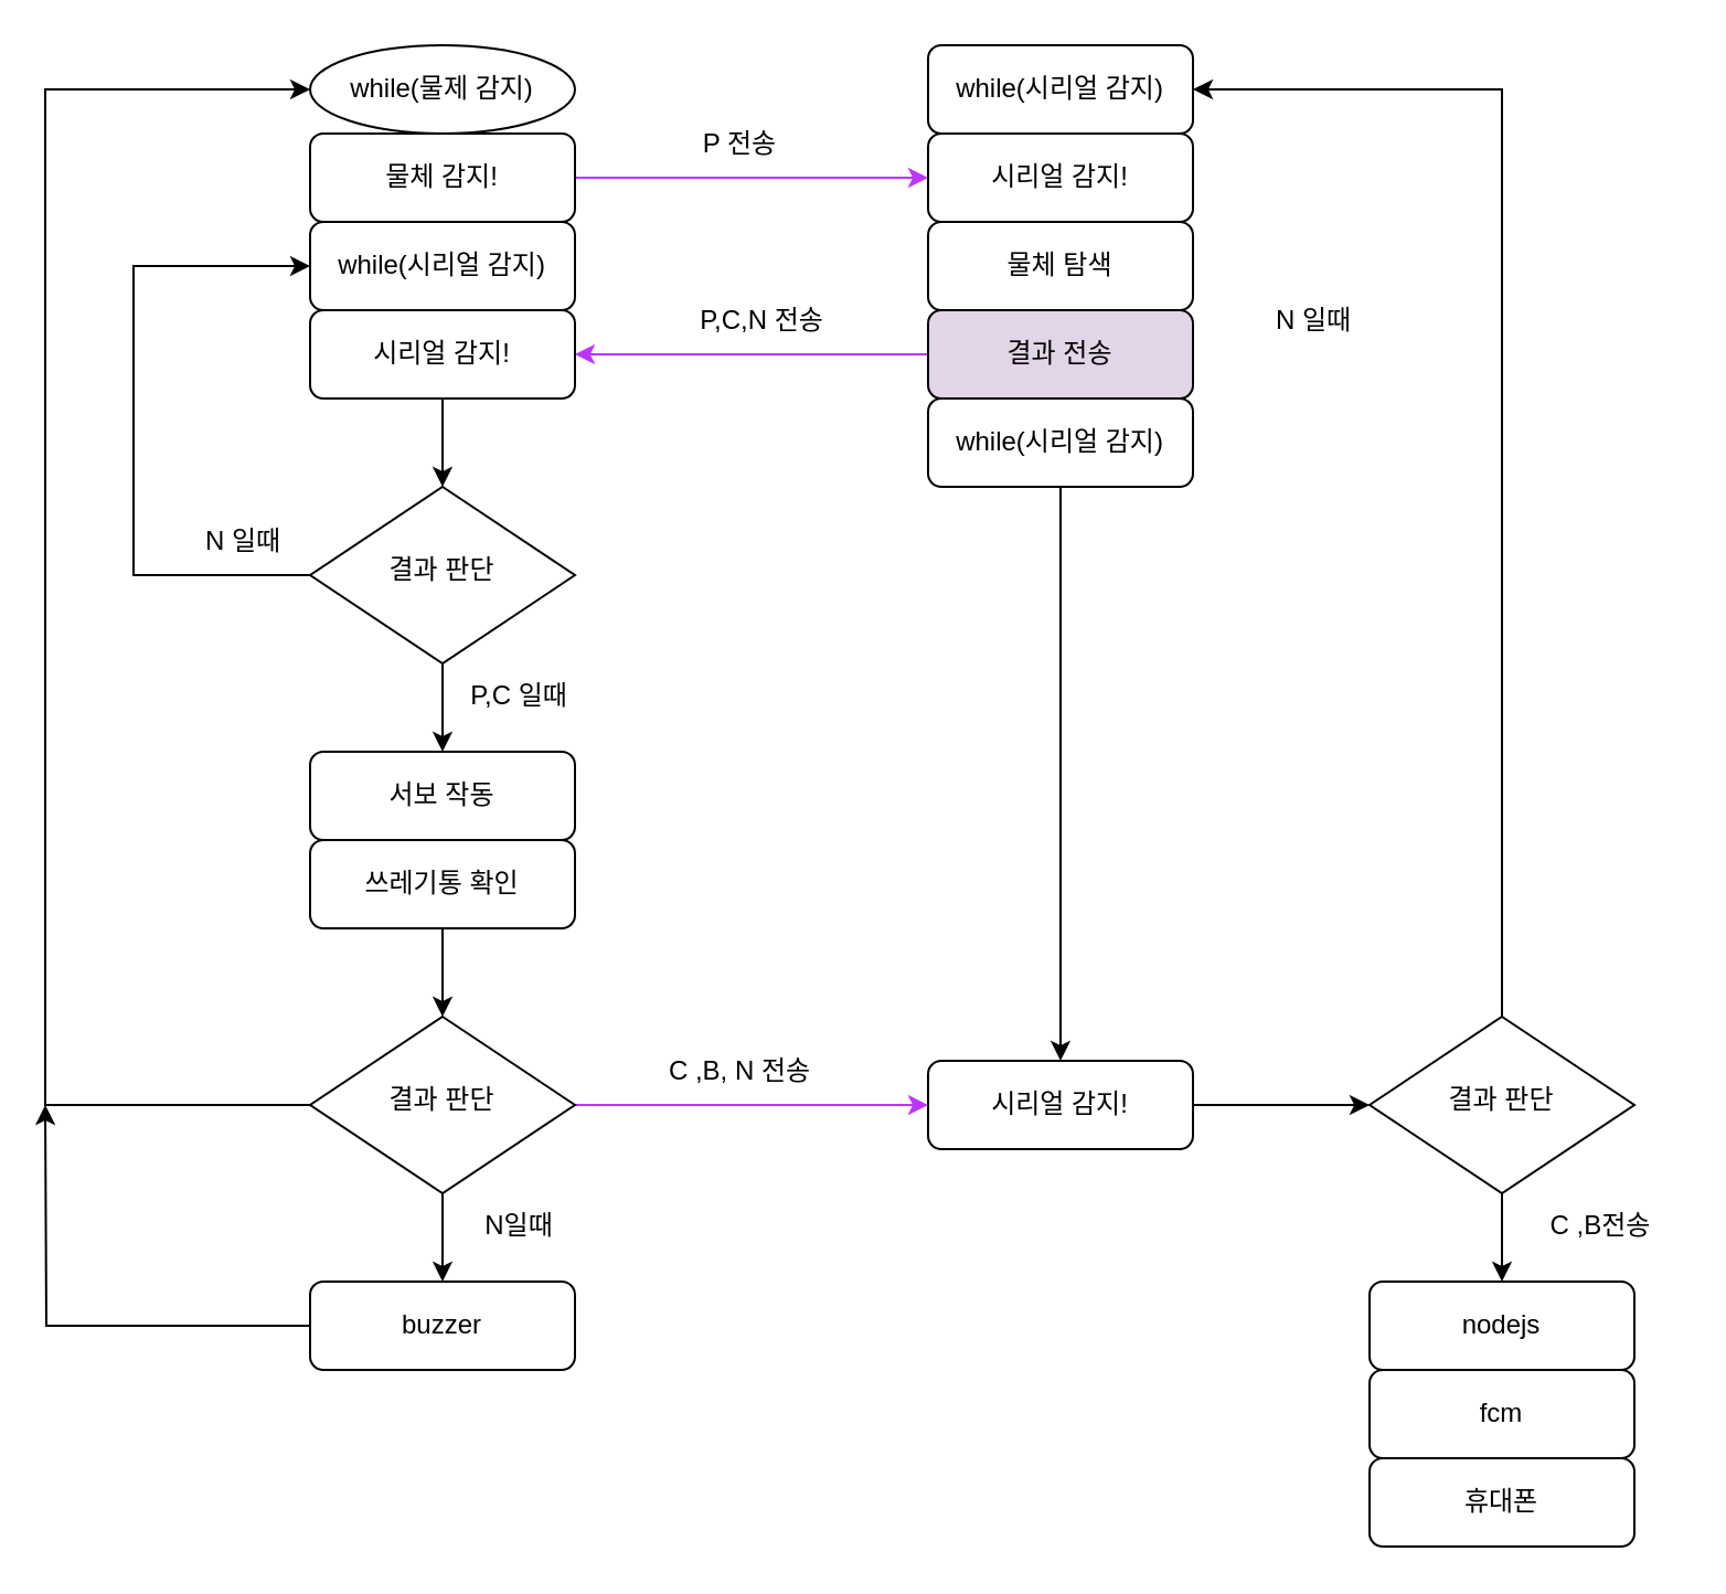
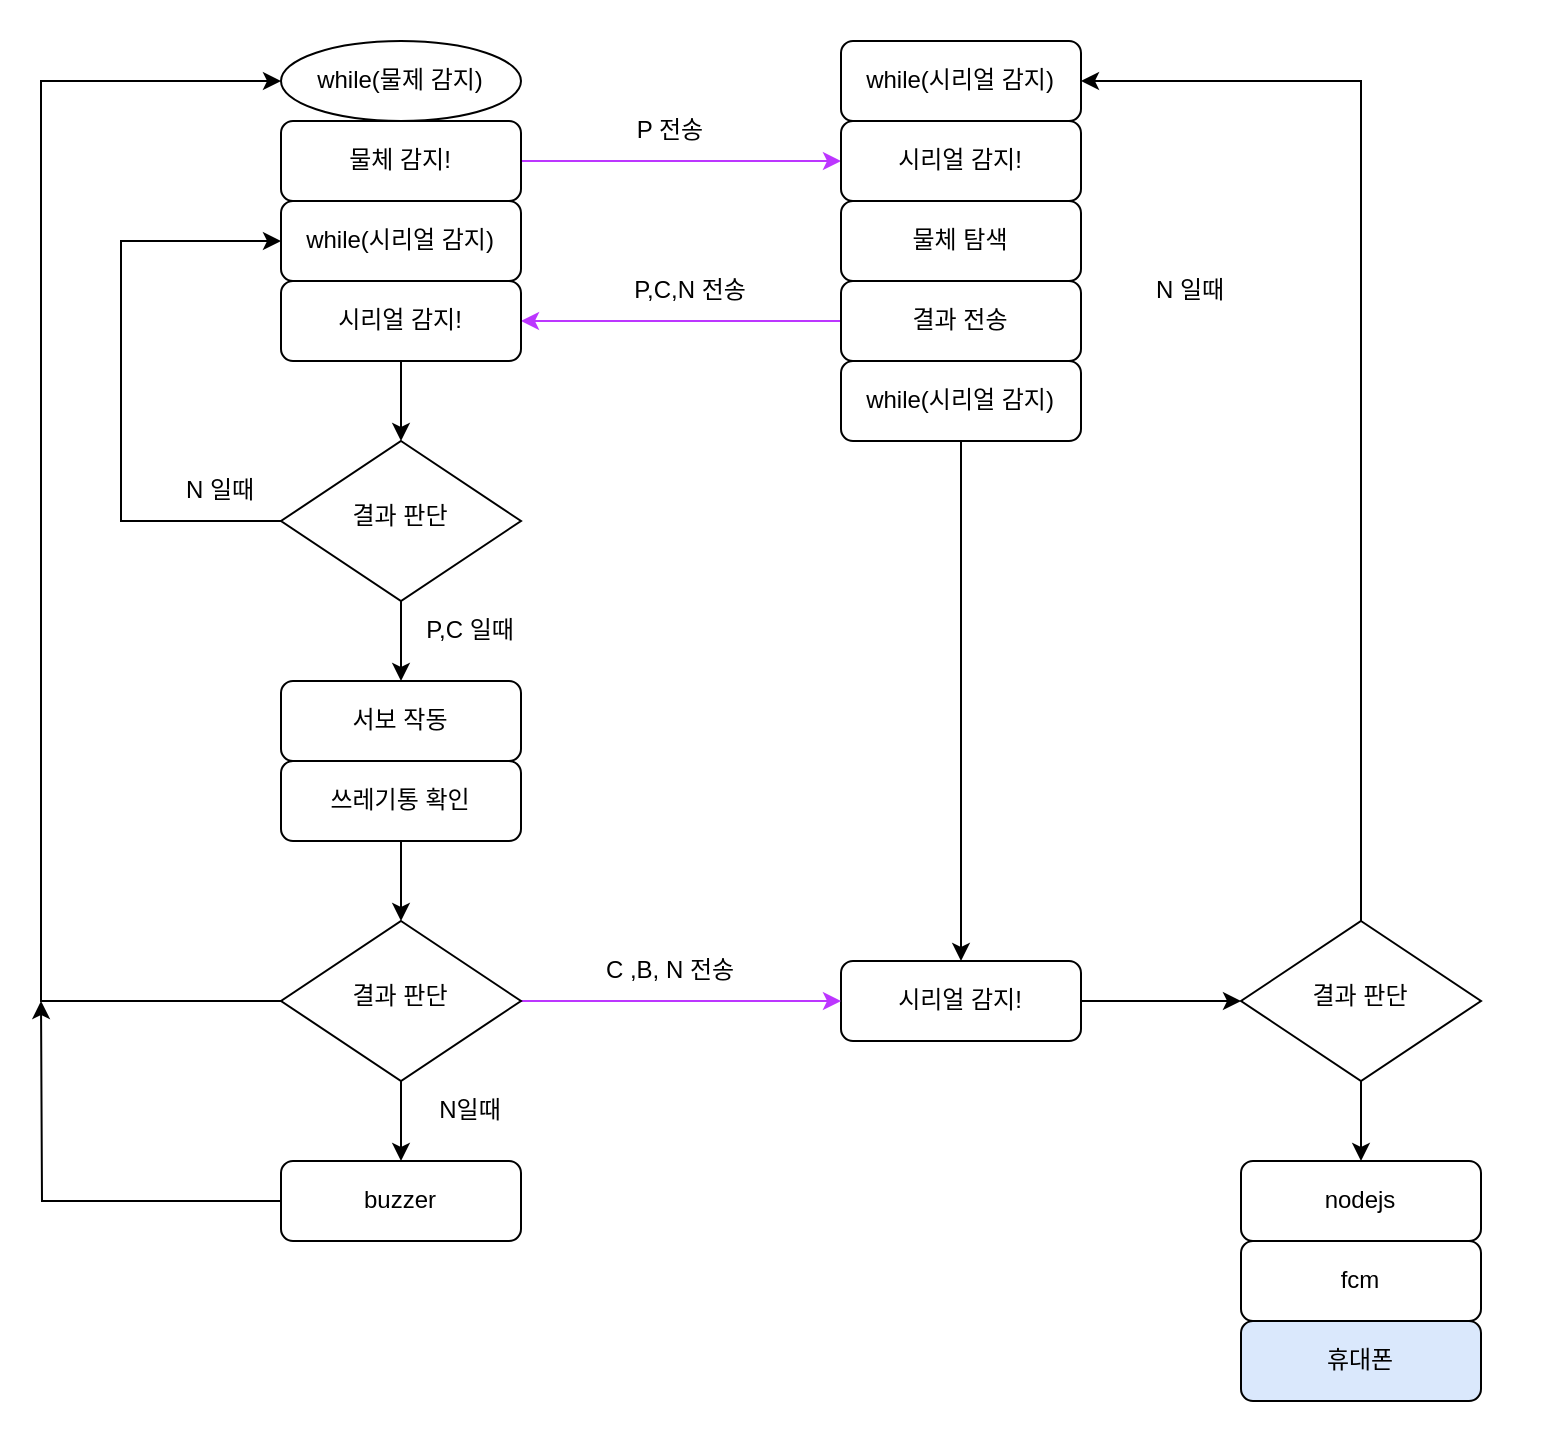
  <mxCell id="0" />
  <mxCell id="1" parent="0" />
  <mxCell id="2" style="edgeStyle=orthogonalEdgeStyle;rounded=0;orthogonalLoop=1;jettySize=auto;html=1;entryX=1;entryY=0.5;entryDx=0;entryDy=0;exitX=0;exitY=0.5;exitDx=0;exitDy=0;strokeColor=#BC36FF;labelBackgroundColor=default;fontColor=default;" edge="1" parent="1" source="18" target="16"><mxGeometry relative="1" as="geometry"><mxPoint x="415" y="220" as="sourcePoint" /><Array as="points" /></mxGeometry></mxCell>
  <mxCell id="3" value="while(시리얼 감지)" style="rounded=1;whiteSpace=wrap;html=1;fontSize=12;glass=0;strokeWidth=1;shadow=0;" parent="1" vertex="1"><mxGeometry x="140" y="100" width="120" height="40" as="geometry" /></mxCell>
  <mxCell id="4" value="while(시리얼 감지)" style="rounded=1;whiteSpace=wrap;html=1;fontSize=12;glass=0;strokeWidth=1;shadow=0;" vertex="1" parent="1"><mxGeometry x="420" y="20" width="120" height="40" as="geometry" /></mxCell>
  <mxCell id="5" value="while(물제 감지)" style="ellipse;whiteSpace=wrap;html=1;fontSize=12;glass=0;strokeWidth=1;shadow=0;" vertex="1" parent="1"><mxGeometry x="140" y="20" width="120" height="40" as="geometry" /></mxCell>
  <mxCell id="6" value="물체 탐색" style="rounded=1;whiteSpace=wrap;html=1;fontSize=12;glass=0;strokeWidth=1;shadow=0;" vertex="1" parent="1"><mxGeometry x="420" y="100" width="120" height="40" as="geometry" /></mxCell>
  <mxCell id="7" value="서보 작동" style="rounded=1;whiteSpace=wrap;html=1;fontSize=12;glass=0;strokeWidth=1;shadow=0;" vertex="1" parent="1"><mxGeometry x="140" y="340" width="120" height="40" as="geometry" /></mxCell>
  <mxCell id="8" style="edgeStyle=orthogonalEdgeStyle;rounded=0;orthogonalLoop=1;jettySize=auto;html=1;entryX=0;entryY=0.5;entryDx=0;entryDy=0;" edge="1" parent="1" source="10" target="3"><mxGeometry relative="1" as="geometry"><Array as="points"><mxPoint x="60" y="260" /><mxPoint x="60" y="120" /></Array></mxGeometry></mxCell>
  <mxCell id="9" style="edgeStyle=orthogonalEdgeStyle;rounded=0;orthogonalLoop=1;jettySize=auto;html=1;entryX=0.5;entryY=0;entryDx=0;entryDy=0;" edge="1" parent="1" source="10" target="7"><mxGeometry relative="1" as="geometry" /></mxCell>
  <mxCell id="10" value="결과 판단" style="rhombus;whiteSpace=wrap;html=1;shadow=0;fontFamily=Helvetica;fontSize=12;align=center;strokeWidth=1;spacing=6;spacingTop=-4;" vertex="1" parent="1"><mxGeometry x="140" y="220" width="120" height="80" as="geometry" /></mxCell>
  <mxCell id="11" value="nodejs" style="rounded=1;whiteSpace=wrap;html=1;fontSize=12;glass=0;strokeWidth=1;shadow=0;" vertex="1" parent="1"><mxGeometry x="620" y="580" width="120" height="40" as="geometry" /></mxCell>
  <mxCell id="12" style="edgeStyle=orthogonalEdgeStyle;rounded=0;orthogonalLoop=1;jettySize=auto;html=1;strokeColor=#BC36FF;labelBackgroundColor=default;fontColor=default;" edge="1" parent="1" source="13"><mxGeometry relative="1" as="geometry"><mxPoint x="420" y="80" as="targetPoint" /></mxGeometry></mxCell>
  <mxCell id="13" value="물체 감지!" style="rounded=1;whiteSpace=wrap;html=1;fontSize=12;glass=0;strokeWidth=1;shadow=0;" vertex="1" parent="1"><mxGeometry x="140" y="60" width="120" height="40" as="geometry" /></mxCell>
  <mxCell id="14" value="시리얼 감지!" style="rounded=1;whiteSpace=wrap;html=1;fontSize=12;glass=0;strokeWidth=1;shadow=0;" vertex="1" parent="1"><mxGeometry x="420" y="60" width="120" height="40" as="geometry" /></mxCell>
  <mxCell id="15" style="edgeStyle=orthogonalEdgeStyle;rounded=0;orthogonalLoop=1;jettySize=auto;html=1;entryX=0.5;entryY=0;entryDx=0;entryDy=0;" edge="1" parent="1" source="16" target="10"><mxGeometry relative="1" as="geometry" /></mxCell>
  <mxCell id="16" value="시리얼 감지!" style="rounded=1;whiteSpace=wrap;html=1;fontSize=12;glass=0;strokeWidth=1;shadow=0;" vertex="1" parent="1"><mxGeometry x="140" y="140" width="120" height="40" as="geometry" /></mxCell>
  <mxCell id="17" value="P,C,N 전송" style="text;html=1;strokeColor=none;fillColor=none;align=center;verticalAlign=middle;whiteSpace=wrap;rounded=0;" vertex="1" parent="1"><mxGeometry x="310" y="130" width="70" height="30" as="geometry" /></mxCell>
- <mxCell id="18" value="결과 전송" style="rounded=1;whiteSpace=wrap;html=1;fontSize=12;glass=0;strokeWidth=1;shadow=0;fillColor=#e1d5e7;" vertex="1" parent="1"><mxGeometry x="420" y="140" width="120" height="40" as="geometry" /></mxCell>
+ <mxCell id="18" value="결과 전송" style="rounded=1;whiteSpace=wrap;html=1;fontSize=12;glass=0;strokeWidth=1;shadow=0;" vertex="1" parent="1"><mxGeometry x="420" y="140" width="120" height="40" as="geometry" /></mxCell>
  <mxCell id="19" value="N 일때" style="text;html=1;strokeColor=none;fillColor=none;align=center;verticalAlign=middle;whiteSpace=wrap;rounded=0;" vertex="1" parent="1"><mxGeometry x="560" y="130" width="70" height="30" as="geometry" /></mxCell>
  <mxCell id="20" value="N 일때" style="text;html=1;strokeColor=none;fillColor=none;align=center;verticalAlign=middle;whiteSpace=wrap;rounded=0;" vertex="1" parent="1"><mxGeometry x="75" y="230" width="70" height="30" as="geometry" /></mxCell>
  <mxCell id="21" value="P,C 일때" style="text;html=1;strokeColor=none;fillColor=none;align=center;verticalAlign=middle;whiteSpace=wrap;rounded=0;" vertex="1" parent="1"><mxGeometry x="200" y="300" width="70" height="30" as="geometry" /></mxCell>
  <mxCell id="22" style="edgeStyle=orthogonalEdgeStyle;rounded=0;orthogonalLoop=1;jettySize=auto;html=1;entryX=0.5;entryY=0;entryDx=0;entryDy=0;" edge="1" parent="1" source="23" target="31"><mxGeometry relative="1" as="geometry" /></mxCell>
  <mxCell id="23" value="쓰레기통 확인" style="rounded=1;whiteSpace=wrap;html=1;fontSize=12;glass=0;strokeWidth=1;shadow=0;" vertex="1" parent="1"><mxGeometry x="140" y="380" width="120" height="40" as="geometry" /></mxCell>
  <mxCell id="24" style="edgeStyle=orthogonalEdgeStyle;rounded=0;orthogonalLoop=1;jettySize=auto;html=1;entryX=0.5;entryY=0;entryDx=0;entryDy=0;" edge="1" parent="1" source="25" target="27"><mxGeometry relative="1" as="geometry" /></mxCell>
  <mxCell id="25" value="while(시리얼 감지)" style="rounded=1;whiteSpace=wrap;html=1;fontSize=12;glass=0;strokeWidth=1;shadow=0;" vertex="1" parent="1"><mxGeometry x="420" y="180" width="120" height="40" as="geometry" /></mxCell>
  <mxCell id="26" style="edgeStyle=orthogonalEdgeStyle;rounded=0;orthogonalLoop=1;jettySize=auto;html=1;entryX=0;entryY=0.5;entryDx=0;entryDy=0;" edge="1" parent="1" source="27" target="38"><mxGeometry relative="1" as="geometry" /></mxCell>
  <mxCell id="27" value="시리얼 감지!" style="rounded=1;whiteSpace=wrap;html=1;fontSize=12;glass=0;strokeWidth=1;shadow=0;" vertex="1" parent="1"><mxGeometry x="420" y="480" width="120" height="40" as="geometry" /></mxCell>
  <mxCell id="28" style="edgeStyle=orthogonalEdgeStyle;rounded=0;orthogonalLoop=1;jettySize=auto;html=1;strokeColor=#BC36FF;labelBackgroundColor=default;fontColor=default;" edge="1" parent="1" source="31" target="27"><mxGeometry relative="1" as="geometry" /></mxCell>
  <mxCell id="29" style="edgeStyle=orthogonalEdgeStyle;rounded=0;orthogonalLoop=1;jettySize=auto;html=1;" edge="1" parent="1" source="31"><mxGeometry relative="1" as="geometry"><mxPoint x="200" y="580" as="targetPoint" /></mxGeometry></mxCell>
  <mxCell id="30" style="edgeStyle=orthogonalEdgeStyle;rounded=0;orthogonalLoop=1;jettySize=auto;html=1;entryX=0;entryY=0.5;entryDx=0;entryDy=0;" edge="1" parent="1" source="31" target="5"><mxGeometry relative="1" as="geometry"><Array as="points"><mxPoint x="20" y="500" /><mxPoint x="20" y="40" /></Array></mxGeometry></mxCell>
  <mxCell id="31" value="결과 판단" style="rhombus;whiteSpace=wrap;html=1;shadow=0;fontFamily=Helvetica;fontSize=12;align=center;strokeWidth=1;spacing=6;spacingTop=-4;" vertex="1" parent="1"><mxGeometry x="140" y="460" width="120" height="80" as="geometry" /></mxCell>
  <mxCell id="32" value="C ,B, N 전송" style="text;html=1;strokeColor=none;fillColor=none;align=center;verticalAlign=middle;whiteSpace=wrap;rounded=0;" vertex="1" parent="1"><mxGeometry x="300" y="470" width="70" height="30" as="geometry" /></mxCell>
- <mxCell id="33" value="C ,B전송" style="text;html=1;strokeColor=none;fillColor=none;align=center;verticalAlign=middle;whiteSpace=wrap;rounded=0;" vertex="1" parent="1"><mxGeometry x="690" y="540" width="70" height="30" as="geometry" /></mxCell>
  <mxCell id="34" value="fcm" style="rounded=1;whiteSpace=wrap;html=1;fontSize=12;glass=0;strokeWidth=1;shadow=0;" vertex="1" parent="1"><mxGeometry x="620" y="620" width="120" height="40" as="geometry" /></mxCell>
- <mxCell id="35" value="휴대폰" style="rounded=1;whiteSpace=wrap;html=1;fontSize=12;glass=0;strokeWidth=1;shadow=0;" vertex="1" parent="1"><mxGeometry x="620" y="660" width="120" height="40" as="geometry" /></mxCell>
+ <mxCell id="35" value="휴대폰" style="rounded=1;whiteSpace=wrap;html=1;fontSize=12;glass=0;strokeWidth=1;shadow=0;fillColor=#dae8fc;" vertex="1" parent="1"><mxGeometry x="620" y="660" width="120" height="40" as="geometry" /></mxCell>
  <mxCell id="36" style="edgeStyle=orthogonalEdgeStyle;rounded=0;orthogonalLoop=1;jettySize=auto;html=1;entryX=0.5;entryY=0;entryDx=0;entryDy=0;" edge="1" parent="1" source="38" target="11"><mxGeometry relative="1" as="geometry" /></mxCell>
  <mxCell id="37" style="edgeStyle=orthogonalEdgeStyle;rounded=0;orthogonalLoop=1;jettySize=auto;html=1;entryX=1;entryY=0.5;entryDx=0;entryDy=0;" edge="1" parent="1" source="38" target="4"><mxGeometry relative="1" as="geometry"><Array as="points"><mxPoint x="680" y="40" /></Array></mxGeometry></mxCell>
  <mxCell id="38" value="결과 판단" style="rhombus;whiteSpace=wrap;html=1;shadow=0;fontFamily=Helvetica;fontSize=12;align=center;strokeWidth=1;spacing=6;spacingTop=-4;" vertex="1" parent="1"><mxGeometry x="620" y="460" width="120" height="80" as="geometry" /></mxCell>
  <mxCell id="39" value="N일때" style="text;html=1;strokeColor=none;fillColor=none;align=center;verticalAlign=middle;whiteSpace=wrap;rounded=0;" vertex="1" parent="1"><mxGeometry x="200" y="540" width="70" height="30" as="geometry" /></mxCell>
  <mxCell id="40" style="edgeStyle=orthogonalEdgeStyle;rounded=0;orthogonalLoop=1;jettySize=auto;html=1;" edge="1" parent="1" source="41"><mxGeometry relative="1" as="geometry"><mxPoint x="20" y="500" as="targetPoint" /></mxGeometry></mxCell>
  <mxCell id="41" value="buzzer" style="rounded=1;whiteSpace=wrap;html=1;fontSize=12;glass=0;strokeWidth=1;shadow=0;" vertex="1" parent="1"><mxGeometry x="140" y="580" width="120" height="40" as="geometry" /></mxCell>
  <mxCell id="42" value="P 전송" style="text;html=1;strokeColor=none;fillColor=none;align=center;verticalAlign=middle;whiteSpace=wrap;rounded=0;fontColor=default;" vertex="1" parent="1"><mxGeometry x="300" y="50" width="70" height="30" as="geometry" /></mxCell>
